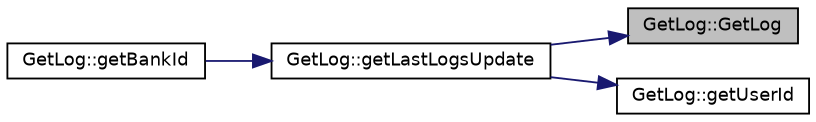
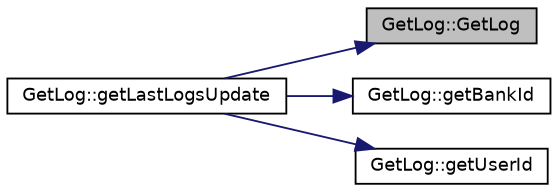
  digraph {
    rankdir=LR
    node [color=black fillcolor=white fontname=Helvetica fontsize=10 shape=record style=filled]
    edge [color=midnightblue fontname=Helvetica fontsize=10 labelfontname=Helvetica labelfontsize=10 style=solid]
    n1 [fillcolor=grey75 fontcolor=black height=0.2 label="GetLog::GetLog" width=0.4]
    n2 [height=0.2 label="GetLog::getLastLogsUpdate" width=0.4]
    n3 [height=0.2 label="GetLog::getBankId" width=0.4]
    n4 [height=0.2 label="GetLog::getUserId" width=0.4]
    n2 -> n1
-   n3 -> n2
+   n2 -> n3
    n2 -> n4
  }
